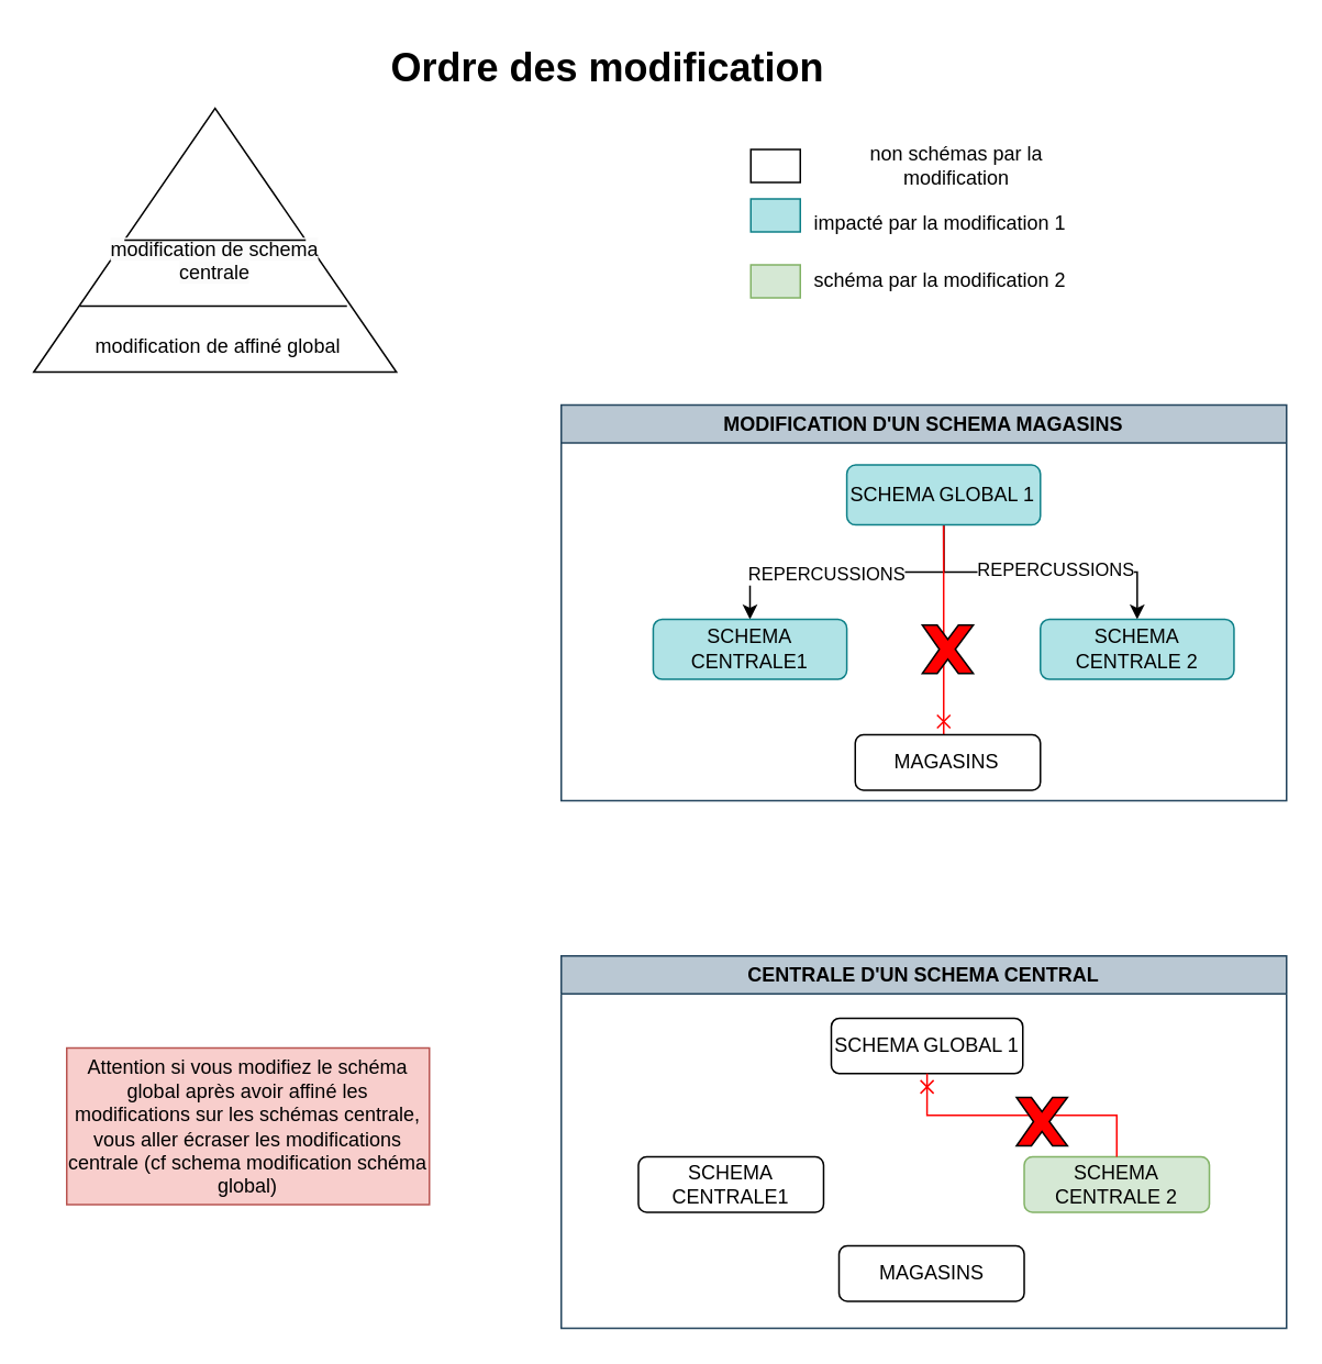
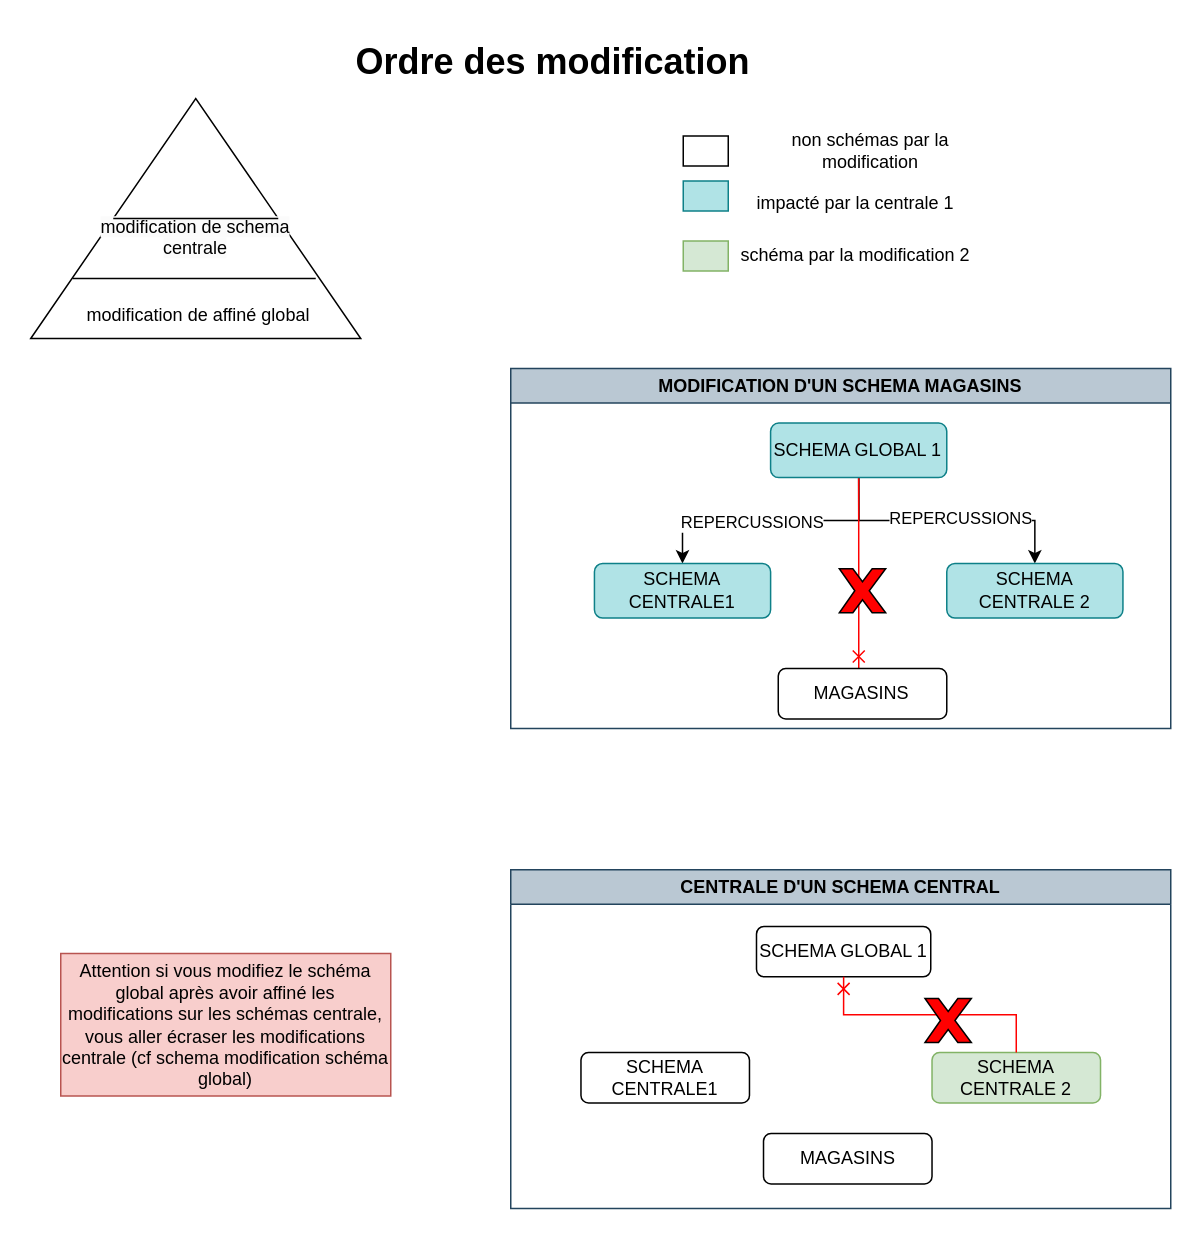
  <mxCell id="0" />
  <mxCell id="1" parent="0" />
  <mxCell id="2" value="&lt;h1 style=&quot;margin-top: 0px;&quot;&gt;Ordre des modification&lt;/h1&gt;&lt;p&gt;&lt;br&gt;&lt;/p&gt;" style="text;html=1;whiteSpace=wrap;overflow=hidden;rounded=0;" vertex="1" parent="1"><mxGeometry x="235" y="20" width="320" height="250" as="geometry" /></mxCell>
  <mxCell id="3" value="" style="group" vertex="1" connectable="0" parent="1"><mxGeometry y="65" width="220" height="160" as="geometry" x="20" /></mxCell>
  <mxCell id="4" value="" style="verticalLabelPosition=bottom;verticalAlign=top;html=1;shape=mxgraph.basic.acute_triangle;dx=0.5;" vertex="1" parent="3"><mxGeometry width="220" height="160" as="geometry" /></mxCell>
  <mxCell id="5" value="&#10;&lt;span style=&quot;color: rgb(0, 0, 0); font-family: Helvetica; font-size: 12px; font-style: normal; font-variant-ligatures: normal; font-variant-caps: normal; font-weight: 400; letter-spacing: normal; orphans: 2; text-align: center; text-indent: 0px; text-transform: none; widows: 2; word-spacing: 0px; -webkit-text-stroke-width: 0px; white-space: normal; background-color: rgb(251, 251, 251); text-decoration-thickness: initial; text-decoration-style: initial; text-decoration-color: initial; display: inline !important; float: none;&quot;&gt;modification de schema centrale&lt;/span&gt;&#10;&#10;" style="text;html=1;align=center;verticalAlign=middle;whiteSpace=wrap;rounded=0;" vertex="1" parent="3"><mxGeometry x="45" y="85" width="130" height="30" as="geometry" /></mxCell>
  <mxCell id="6" value="modification de affiné global" style="text;html=1;align=center;verticalAlign=middle;whiteSpace=wrap;rounded=0;" vertex="1" parent="3"><mxGeometry x="7" y="130" width="210" height="30" as="geometry" /></mxCell>
  <mxCell id="7" style="rounded=0;orthogonalLoop=1;jettySize=auto;html=1;exitX=0;exitY=0;exitDx=55;exitDy=80;exitPerimeter=0;entryX=0;entryY=0;entryDx=165;entryDy=80;entryPerimeter=0;endArrow=none;startFill=0;" edge="1" parent="3" source="4" target="4"><mxGeometry relative="1" as="geometry" /></mxCell>
  <mxCell id="8" value="" style="endArrow=none;html=1;rounded=0;exitX=0.127;exitY=0.75;exitDx=0;exitDy=0;exitPerimeter=0;" edge="1" parent="3" source="4"><mxGeometry width="50" height="50" relative="1" as="geometry"><mxPoint x="-430" y="80" as="sourcePoint" /><mxPoint x="190" y="120" as="targetPoint" /></mxGeometry></mxCell>
  <mxCell id="9" value="" style="rounded=0;whiteSpace=wrap;html=1;fillColor=#b0e3e6;strokeColor=#0e8088;" vertex="1" parent="1"><mxGeometry x="455" y="120" width="30" height="20" as="geometry" /></mxCell>
  <mxCell id="10" value="" style="rounded=0;whiteSpace=wrap;html=1;fillColor=#d5e8d4;strokeColor=#82b366;" vertex="1" parent="1"><mxGeometry x="455" y="160" width="30" height="20" as="geometry" /></mxCell>
- <mxCell id="11" value="impacté par la modification 1" style="text;html=1;align=center;verticalAlign=middle;whiteSpace=wrap;rounded=0;" vertex="1" parent="1"><mxGeometry x="485" y="120" width="170" height="30" as="geometry" /></mxCell>
+ <mxCell id="11" value="impacté par la centrale 1" style="text;html=1;align=center;verticalAlign=middle;whiteSpace=wrap;rounded=0;" vertex="1" parent="1"><mxGeometry x="485" y="120" width="170" height="30" as="geometry" /></mxCell>
  <mxCell id="12" value="schéma par la modification 2" style="text;html=1;align=center;verticalAlign=middle;whiteSpace=wrap;rounded=0;" vertex="1" parent="1"><mxGeometry x="485" y="155" width="170" height="30" as="geometry" /></mxCell>
  <mxCell id="13" value="" style="group" vertex="1" connectable="0" parent="1"><mxGeometry x="340" y="245" width="440" height="240" as="geometry" /></mxCell>
  <mxCell id="14" style="edgeStyle=orthogonalEdgeStyle;rounded=0;orthogonalLoop=1;jettySize=auto;html=1;exitX=0.5;exitY=1;exitDx=0;exitDy=0;" edge="1" parent="13" source="19" target="22"><mxGeometry relative="1" as="geometry" /></mxCell>
  <mxCell id="15" value="REPERCUSSIONS" style="edgeLabel;html=1;align=center;verticalAlign=middle;resizable=0;points=[];" vertex="1" connectable="0" parent="14"><mxGeometry x="0.15" y="1" relative="1" as="geometry"><mxPoint as="offset" /></mxGeometry></mxCell>
  <mxCell id="16" style="edgeStyle=orthogonalEdgeStyle;rounded=0;orthogonalLoop=1;jettySize=auto;html=1;exitX=0.5;exitY=1;exitDx=0;exitDy=0;" edge="1" parent="13" source="19" target="21"><mxGeometry relative="1" as="geometry" /></mxCell>
  <mxCell id="17" value="REPERCUSSIONS" style="edgeLabel;html=1;align=center;verticalAlign=middle;resizable=0;points=[];" vertex="1" connectable="0" parent="16"><mxGeometry x="0.1" y="2" relative="1" as="geometry"><mxPoint as="offset" /></mxGeometry></mxCell>
  <mxCell id="18" style="edgeStyle=orthogonalEdgeStyle;rounded=0;orthogonalLoop=1;jettySize=auto;html=1;exitX=0.5;exitY=1;exitDx=0;exitDy=0;strokeColor=#FF0000;endArrow=cross;endFill=0;" edge="1" parent="13" source="19"><mxGeometry relative="1" as="geometry"><mxPoint x="232" y="200" as="targetPoint" /></mxGeometry></mxCell>
  <mxCell id="19" value="SCHEMA GLOBAL 1" style="rounded=1;whiteSpace=wrap;html=1;fontSize=12;glass=0;strokeWidth=1;shadow=0;fillColor=#b0e3e6;strokeColor=#0e8088;" parent="13" vertex="1"><mxGeometry x="173.234" y="36.364" width="117.447" height="36.364" as="geometry" /></mxCell>
  <mxCell id="20" value="MODIFICATION D'UN SCHEMA MAGASINS" style="swimlane;whiteSpace=wrap;html=1;fillColor=#bac8d3;strokeColor=#23445d;" vertex="1" parent="13"><mxGeometry width="440" height="240" as="geometry" /></mxCell>
  <mxCell id="21" value="SCHEMA CENTRALE 2" style="rounded=1;whiteSpace=wrap;html=1;fontSize=12;glass=0;strokeWidth=1;shadow=0;fillColor=#b0e3e6;strokeColor=#0e8088;" vertex="1" parent="20"><mxGeometry x="290.681" y="130.005" width="117.447" height="36.364" as="geometry" /></mxCell>
  <mxCell id="22" value="SCHEMA CENTRALE1" style="rounded=1;whiteSpace=wrap;html=1;fontSize=12;glass=0;strokeWidth=1;shadow=0;fillColor=#b0e3e6;strokeColor=#0e8088;" vertex="1" parent="20"><mxGeometry x="55.787" y="130.005" width="117.447" height="36.364" as="geometry" /></mxCell>
  <mxCell id="23" value="MAGASINS" style="rounded=1;whiteSpace=wrap;html=1;fontSize=12;glass=0;strokeWidth=1;shadow=0;" vertex="1" parent="20"><mxGeometry x="178.339" y="200.002" width="112.34" height="33.636" as="geometry" /></mxCell>
  <mxCell id="24" value="" style="verticalLabelPosition=bottom;verticalAlign=top;html=1;shape=mxgraph.basic.x;fillColor=#FF0000;movable=1;resizable=1;rotatable=1;deletable=1;editable=1;locked=0;connectable=1;" vertex="1" parent="20"><mxGeometry x="219.06" y="133.53" width="30.89" height="29.32" as="geometry" /></mxCell>
  <mxCell id="25" value="" style="rounded=0;whiteSpace=wrap;html=1;" vertex="1" parent="1"><mxGeometry x="455" y="90" width="30" height="20" as="geometry" /></mxCell>
  <mxCell id="26" value="non schémas par la modification" style="text;html=1;align=center;verticalAlign=middle;whiteSpace=wrap;rounded=0;" vertex="1" parent="1"><mxGeometry x="495" y="85" width="170" height="30" as="geometry" /></mxCell>
  <mxCell id="27" value="CENTRALE D'UN SCHEMA CENTRAL" style="swimlane;whiteSpace=wrap;html=1;fillColor=#bac8d3;strokeColor=#23445d;" vertex="1" parent="1"><mxGeometry x="340" y="579.09" width="440" height="225.91" as="geometry" /></mxCell>
  <mxCell id="28" value="SCHEMA CENTRALE 2" style="rounded=1;whiteSpace=wrap;html=1;fontSize=12;glass=0;strokeWidth=1;shadow=0;fillColor=#d5e8d4;strokeColor=#82b366;" vertex="1" parent="27"><mxGeometry x="280.851" y="121.932" width="112.34" height="33.636" as="geometry" /></mxCell>
  <mxCell id="29" value="SCHEMA CENTRALE1" style="rounded=1;whiteSpace=wrap;html=1;fontSize=12;glass=0;strokeWidth=1;shadow=0;" vertex="1" parent="27"><mxGeometry x="46.809" y="121.932" width="112.34" height="33.636" as="geometry" /></mxCell>
  <mxCell id="30" value="SCHEMA GLOBAL 1" style="rounded=1;whiteSpace=wrap;html=1;fontSize=12;glass=0;strokeWidth=1;shadow=0;" vertex="1" parent="27"><mxGeometry x="163.83" y="37.84" width="116.17" height="33.64" as="geometry" /></mxCell>
  <mxCell id="31" style="edgeStyle=orthogonalEdgeStyle;rounded=0;orthogonalLoop=1;jettySize=auto;html=1;exitX=0.5;exitY=0;exitDx=0;exitDy=0;endArrow=cross;endFill=0;strokeColor=#FF0000;entryX=0.5;entryY=1;entryDx=0;entryDy=0;" edge="1" parent="27" source="28" target="30"><mxGeometry relative="1" as="geometry"><mxPoint x="617.021" y="338.402" as="sourcePoint" /><mxPoint x="500" y="287.947" as="targetPoint" /></mxGeometry></mxCell>
  <mxCell id="32" value="" style="verticalLabelPosition=bottom;verticalAlign=top;html=1;shape=mxgraph.basic.x;fillColor=#FF0000;movable=1;resizable=1;rotatable=1;deletable=1;editable=1;locked=0;connectable=1;" vertex="1" parent="27"><mxGeometry x="276.17" y="85.91" width="30.89" height="29.32" as="geometry" /></mxCell>
  <mxCell id="33" value="MAGASINS" style="rounded=1;whiteSpace=wrap;html=1;fontSize=12;glass=0;strokeWidth=1;shadow=0;" vertex="1" parent="27"><mxGeometry x="168.509" y="175.912" width="112.34" height="33.636" as="geometry" /></mxCell>
  <mxCell id="34" value="Attention si vous modifiez le schéma global après avoir affiné les modifications sur les schémas centrale, vous aller écraser les modifications centrale (cf schema modification schéma global)" style="text;html=1;align=center;verticalAlign=middle;whiteSpace=wrap;rounded=0;fillColor=#f8cecc;strokeColor=#b85450;" vertex="1" parent="1"><mxGeometry x="40" y="635" width="220" height="95" as="geometry" /></mxCell>
